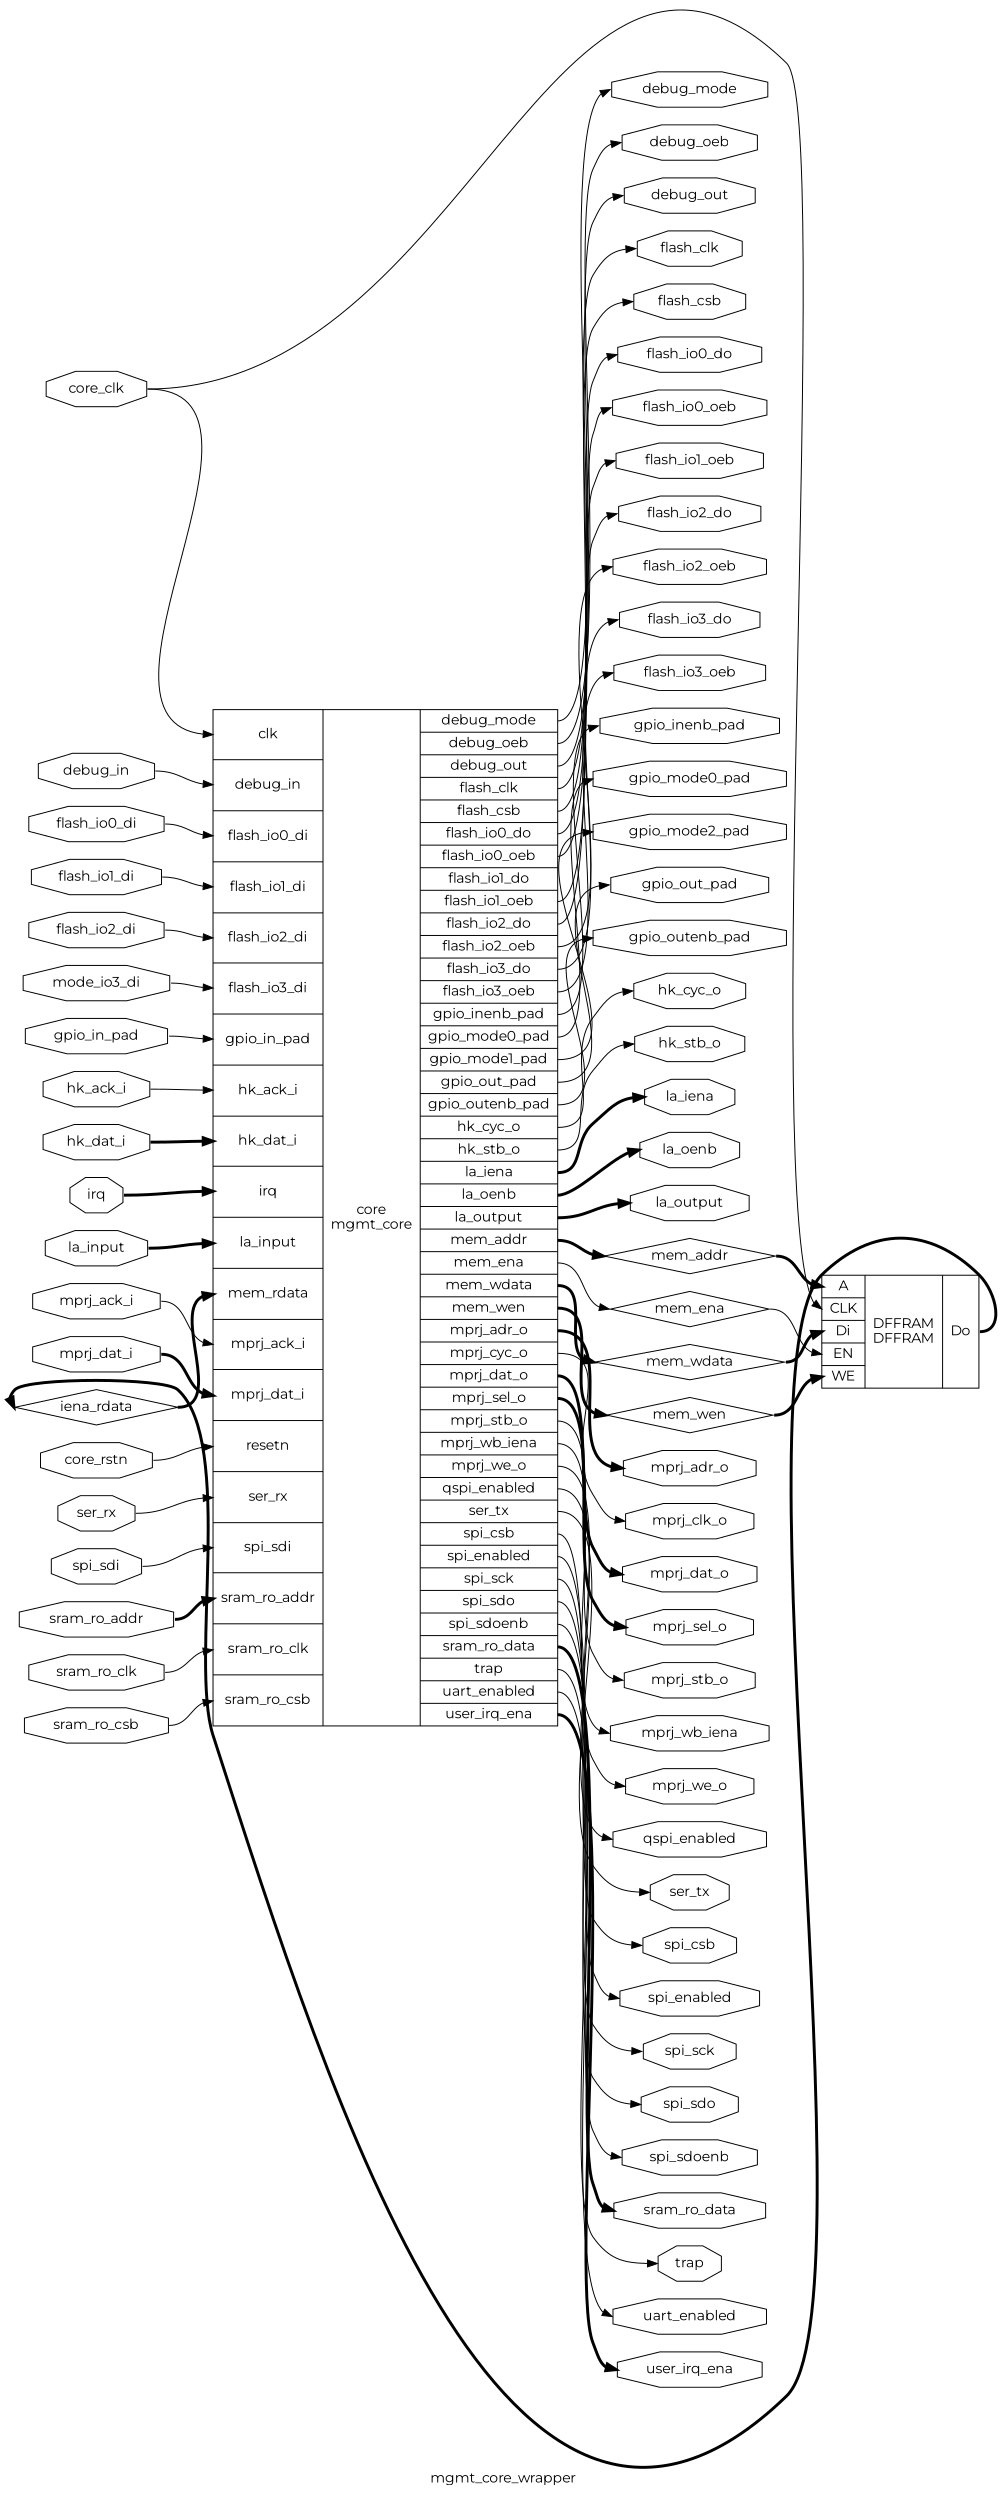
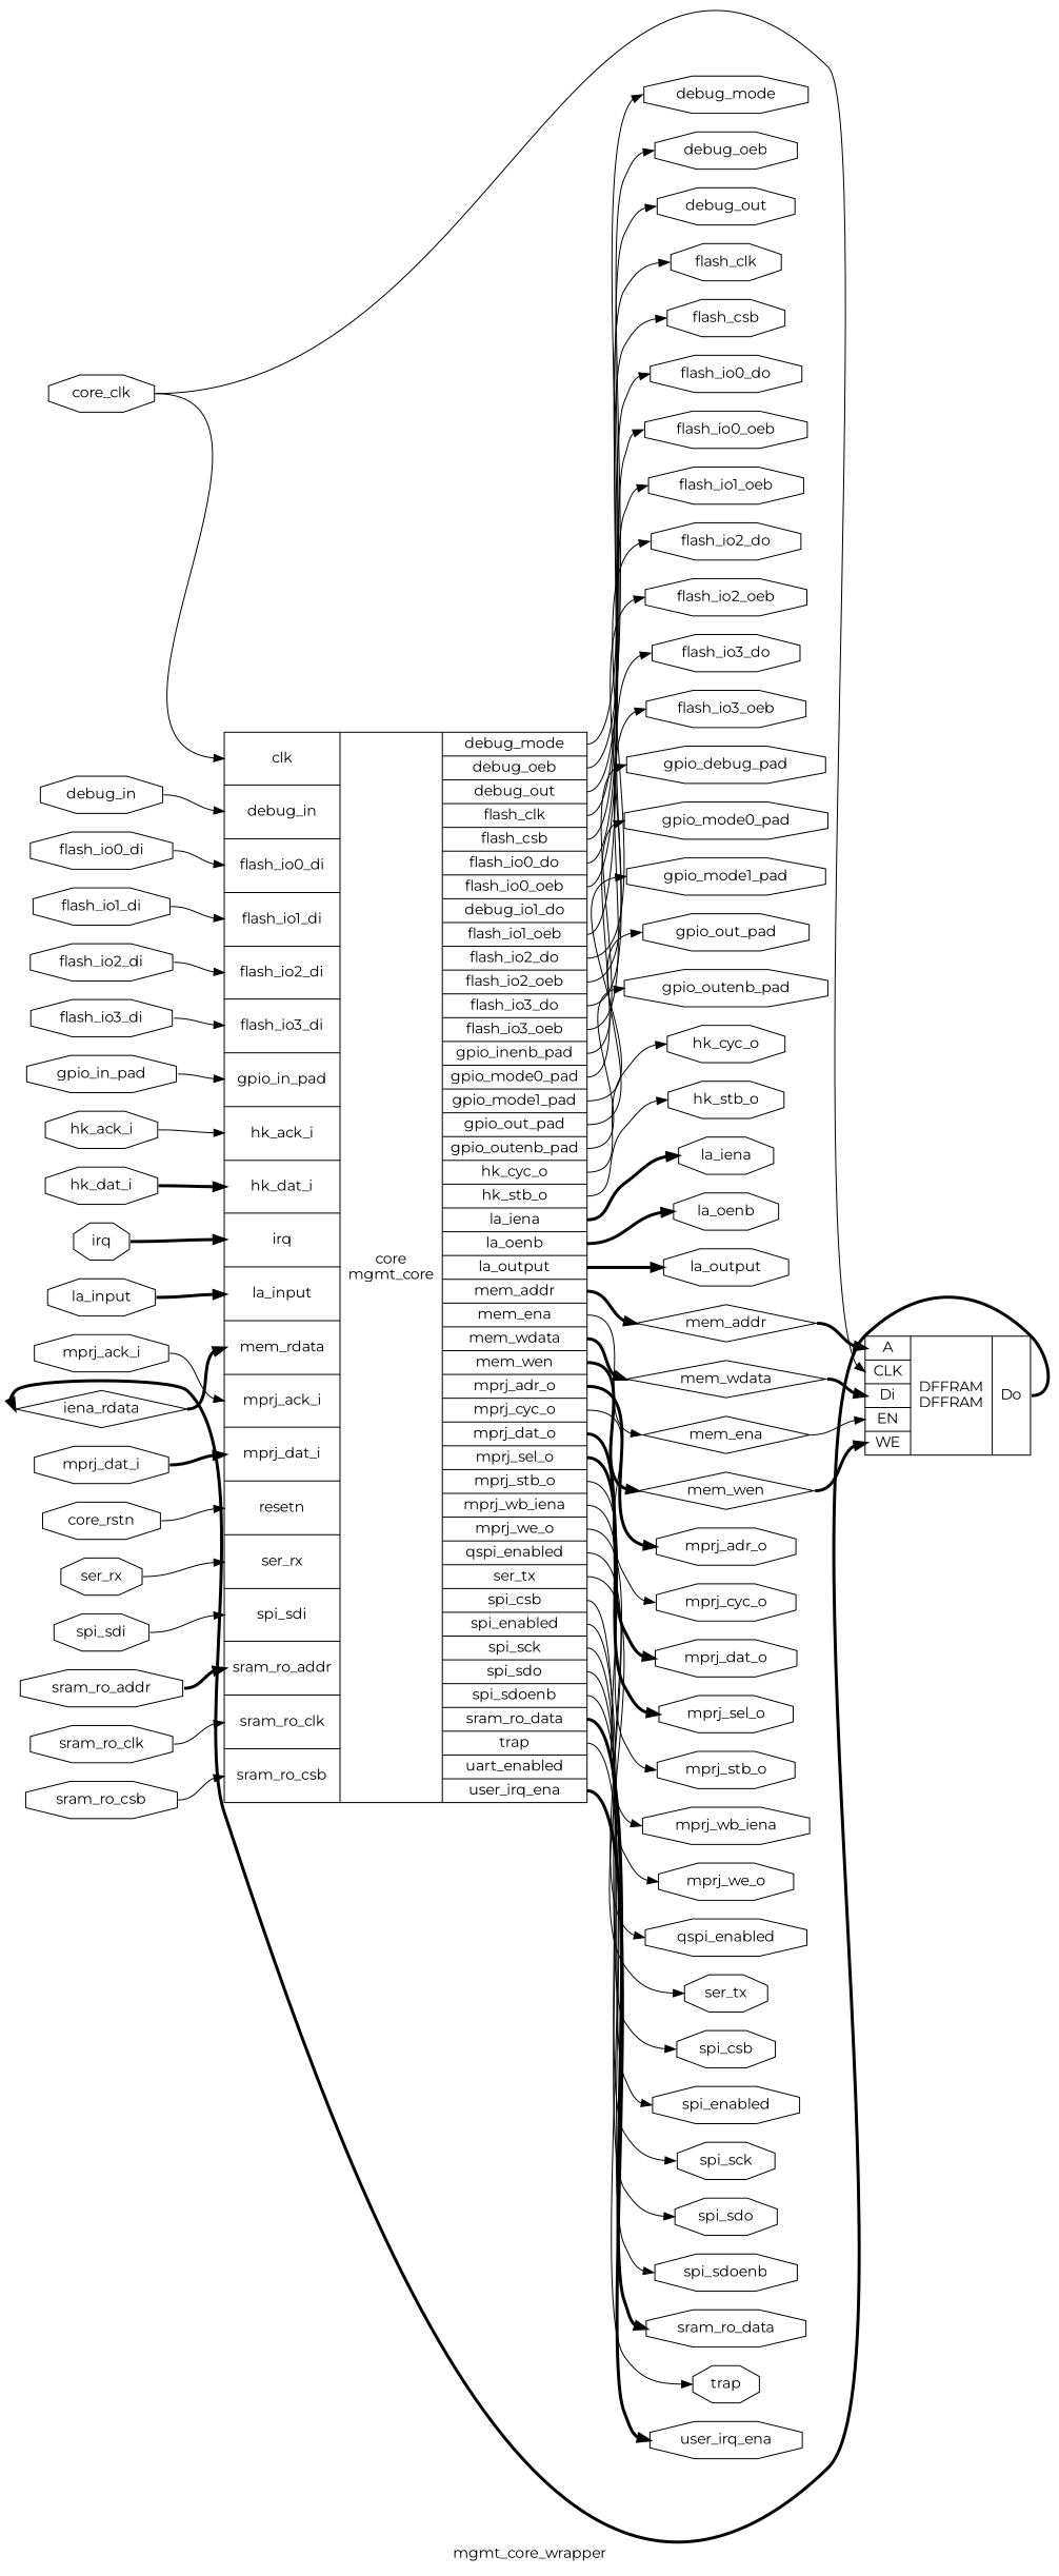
  digraph {
    fontname=Montserrat
    label=mgmt_core_wrapper
    rankdir=LR
    remincross=true
    node [color=black fontcolor=black fontname=Montserrat shape=octagon]
    edge [color=black fontname=Montserrat headport=w tailport=e]
    n1 [label=iena_rdata shape=diamond]
-   n2 [label="{{<p73> clk|<p13> debug_in|<p43> flash_io0_di|<p42> flash_io1_di|<p41> flash_io2_di|<p40> flash_io3_di|<p62> gpio_in_pad|<p27> hk_ack_i|<p28> hk_dat_i|<p26> irq|<p57> la_input|<p1> mem_rdata|<p32> mprj_ack_i|<p31> mprj_dat_i|<p74> resetn|<p19> ser_rx|<p14> spi_sdi|<p8> sram_ro_addr|<p10> sram_ro_clk|<p9> sram_ro_csb}|core\nmgmt_core|{<p21> debug_mode|<p11> debug_oeb|<p12> debug_out|<p52> flash_clk|<p53> flash_csb|<p47> flash_io0_do|<p51> flash_io0_oeb|<p46> flash_io1_do|<p50> flash_io1_oeb|<p45> flash_io2_do|<p49> flash_io2_oeb|<p44> flash_io3_do|<p48> flash_io3_oeb|<p58> gpio_inenb_pad|<p61> gpio_mode0_pad|<p60> gpio_mode1_pad|<p63> gpio_out_pad|<p59> gpio_outenb_pad|<p29> hk_cyc_o|<p30> hk_stb_o|<p54> la_iena|<p55> la_oenb|<p56> la_output|<p3> mem_addr|<p5> mem_ena|<p2> mem_wdata|<p4> mem_wen|<p34> mprj_adr_o|<p38> mprj_cyc_o|<p33> mprj_dat_o|<p35> mprj_sel_o|<p37> mprj_stb_o|<p39> mprj_wb_iena|<p36> mprj_we_o|<p24> qspi_enabled|<p20> ser_tx|<p18> spi_csb|<p22> spi_enabled|<p17> spi_sck|<p16> spi_sdo|<p15> spi_sdoenb|<p7> sram_ro_data|<p6> trap|<p23> uart_enabled|<p25> user_irq_ena}}" shape=record color="" fontcolor=""]
+   n2 [label="{{<p73> clk|<p13> debug_in|<p43> flash_io0_di|<p42> flash_io1_di|<p41> flash_io2_di|<p40> flash_io3_di|<p62> gpio_in_pad|<p27> hk_ack_i|<p28> hk_dat_i|<p26> irq|<p57> la_input|<p1> mem_rdata|<p32> mprj_ack_i|<p31> mprj_dat_i|<p74> resetn|<p19> ser_rx|<p14> spi_sdi|<p8> sram_ro_addr|<p10> sram_ro_clk|<p9> sram_ro_csb}|core\nmgmt_core|{<p21> debug_mode|<p11> debug_oeb|<p12> debug_out|<p52> flash_clk|<p53> flash_csb|<p47> flash_io0_do|<p51> flash_io0_oeb|<p46> debug_io1_do|<p50> flash_io1_oeb|<p45> flash_io2_do|<p49> flash_io2_oeb|<p44> flash_io3_do|<p48> flash_io3_oeb|<p58> gpio_inenb_pad|<p61> gpio_mode0_pad|<p60> gpio_mode1_pad|<p63> gpio_out_pad|<p59> gpio_outenb_pad|<p29> hk_cyc_o|<p30> hk_stb_o|<p54> la_iena|<p55> la_oenb|<p56> la_output|<p3> mem_addr|<p5> mem_ena|<p2> mem_wdata|<p4> mem_wen|<p34> mprj_adr_o|<p38> mprj_cyc_o|<p33> mprj_dat_o|<p35> mprj_sel_o|<p37> mprj_stb_o|<p39> mprj_wb_iena|<p36> mprj_we_o|<p24> qspi_enabled|<p20> ser_tx|<p18> spi_csb|<p22> spi_enabled|<p17> spi_sck|<p16> spi_sdo|<p15> spi_sdoenb|<p7> sram_ro_data|<p6> trap|<p23> uart_enabled|<p25> user_irq_ena}}" shape=record color="" fontcolor=""]
    n3 [label=mem_wdata shape=diamond]
    n4 [label=mem_addr shape=diamond]
    n5 [label=mem_wen shape=diamond]
    n6 [label=mem_ena shape=diamond]
    n7 [label=trap]
    n8 [label=sram_ro_data]
    n9 [label=debug_oeb]
    n10 [label=debug_out]
    n11 [label=spi_sdoenb]
    n12 [label=spi_sdo]
    n13 [label=spi_sck]
    n14 [label=spi_csb]
    n15 [label=ser_tx]
    n16 [label=debug_mode]
    n17 [label=spi_enabled]
-   n18 [label=uart_enabled]
    n19 [label=qspi_enabled]
    n20 [label=user_irq_ena]
    n21 [label=hk_cyc_o]
    n22 [label=hk_stb_o]
    n23 [label=mprj_dat_o]
    n24 [label=mprj_adr_o]
    n25 [label=mprj_sel_o]
    n26 [label=mprj_we_o]
    n27 [label=mprj_stb_o]
-   n28 [label=mprj_clk_o]
+   n28 [label=mprj_cyc_o]
    n29 [label=mprj_wb_iena]
    n30 [label=flash_io3_do]
    n31 [label=flash_io2_do]
    n32 [label=flash_io0_do]
    n33 [label=flash_io3_oeb]
    n34 [label=flash_io2_oeb]
    n35 [label=flash_io1_oeb]
    n36 [label=flash_io0_oeb]
    n37 [label=flash_clk]
    n38 [label=flash_csb]
    n39 [label=la_iena]
    n40 [label=la_oenb]
    n41 [label=la_output]
-   n42 [label=gpio_inenb_pad]
+   n42 [label=gpio_debug_pad]
    n43 [label=gpio_outenb_pad]
-   n44 [label=gpio_mode2_pad]
+   n44 [label=gpio_mode1_pad]
    n45 [label=gpio_mode0_pad]
    n46 [label=gpio_out_pad]
    n47 [label="{{<p66> A|<p67> CLK|<p68> Di|<p69> EN|<p70> WE}|DFFRAM\nDFFRAM|{<p71> Do}}" shape=record color="" fontcolor=""]
    n48 [label=sram_ro_addr]
    n49 [label=sram_ro_csb]
    n50 [label=sram_ro_clk]
    n51 [label=debug_in]
    n52 [label=spi_sdi]
    n53 [label=ser_rx]
    n54 [label=irq]
    n55 [label=hk_ack_i]
    n56 [label=hk_dat_i]
    n57 [label=mprj_dat_i]
    n58 [label=mprj_ack_i]
-   n59 [label=mode_io3_di]
+   n59 [label=flash_io3_di]
    n60 [label=flash_io2_di]
    n61 [label=flash_io1_di]
    n62 [label=flash_io0_di]
    n63 [label=la_input]
    n64 [label=gpio_in_pad]
    n65 [label=core_rstn]
    n66 [label=core_clk]
    n1 -> n2 [headport="p1:w" style="setlinewidth(3)"]
    n2 -> n3 [style="setlinewidth(3)" tailport="p2:e"]
    n2 -> n4 [style="setlinewidth(3)" tailport="p3:e"]
    n2 -> n5 [style="setlinewidth(3)" tailport="p4:e"]
    n2 -> n6 [tailport="p5:e"]
    n2 -> n7 [tailport="p6:e"]
    n2 -> n8 [style="setlinewidth(3)" tailport="p7:e"]
    n2 -> n9 [tailport="p11:e"]
    n2 -> n10 [tailport="p12:e"]
    n2 -> n11 [tailport="p15:e"]
    n2 -> n12 [tailport="p16:e"]
    n2 -> n13 [tailport="p17:e"]
    n2 -> n14 [tailport="p18:e"]
    n2 -> n15 [tailport="p20:e"]
    n2 -> n16 [tailport="p21:e"]
    n2 -> n17 [tailport="p22:e"]
-   n2 -> n18 [tailport="p23:e"]
    n2 -> n19 [tailport="p24:e"]
    n2 -> n20 [style="setlinewidth(3)" tailport="p25:e"]
    n2 -> n21 [tailport="p29:e"]
    n2 -> n22 [tailport="p30:e"]
    n2 -> n23 [style="setlinewidth(3)" tailport="p33:e"]
    n2 -> n24 [style="setlinewidth(3)" tailport="p34:e"]
    n2 -> n25 [style="setlinewidth(3)" tailport="p35:e"]
    n2 -> n26 [tailport="p36:e"]
    n2 -> n27 [tailport="p37:e"]
    n2 -> n28 [tailport="p38:e"]
    n2 -> n29 [tailport="p39:e"]
    n2 -> n30 [tailport="p44:e"]
    n2 -> n31 [tailport="p45:e"]
    n2 -> n32 [tailport="p47:e"]
    n2 -> n33 [tailport="p48:e"]
    n2 -> n34 [tailport="p49:e"]
    n2 -> n35 [tailport="p50:e"]
    n2 -> n36 [tailport="p51:e"]
    n2 -> n37 [tailport="p52:e"]
    n2 -> n38 [tailport="p53:e"]
    n2 -> n39 [style="setlinewidth(3)" tailport="p54:e"]
    n2 -> n40 [style="setlinewidth(3)" tailport="p55:e"]
    n2 -> n41 [style="setlinewidth(3)" tailport="p56:e"]
    n2 -> n42 [tailport="p58:e"]
    n2 -> n43 [tailport="p59:e"]
    n2 -> n44 [tailport="p60:e"]
    n2 -> n45 [tailport="p61:e"]
    n2 -> n46 [tailport="p63:e"]
    n3 -> n47 [headport="p68:w" style="setlinewidth(3)"]
    n4 -> n47 [headport="p66:w" style="setlinewidth(3)"]
    n5 -> n47 [headport="p70:w" style="setlinewidth(3)"]
    n6 -> n47 [headport="p69:w"]
    n47 -> n1 [style="setlinewidth(3)" tailport="p71:e"]
    n48 -> n2 [headport="p8:w" style="setlinewidth(3)"]
    n49 -> n2 [headport="p9:w"]
    n50 -> n2 [headport="p10:w"]
    n51 -> n2 [headport="p13:w"]
    n52 -> n2 [headport="p14:w"]
    n53 -> n2 [headport="p19:w"]
    n54 -> n2 [headport="p26:w" style="setlinewidth(3)"]
    n55 -> n2 [headport="p27:w"]
    n56 -> n2 [headport="p28:w" style="setlinewidth(3)"]
    n57 -> n2 [headport="p31:w" style="setlinewidth(3)"]
    n58 -> n2 [headport="p32:w"]
    n59 -> n2 [headport="p40:w"]
    n60 -> n2 [headport="p41:w"]
    n61 -> n2 [headport="p42:w"]
    n62 -> n2 [headport="p43:w"]
    n63 -> n2 [headport="p57:w" style="setlinewidth(3)"]
    n64 -> n2 [headport="p62:w"]
    n65 -> n2 [headport="p74:w"]
    n66 -> n2 [headport="p73:w"]
    n66 -> n47 [headport="p67:w"]
  }
